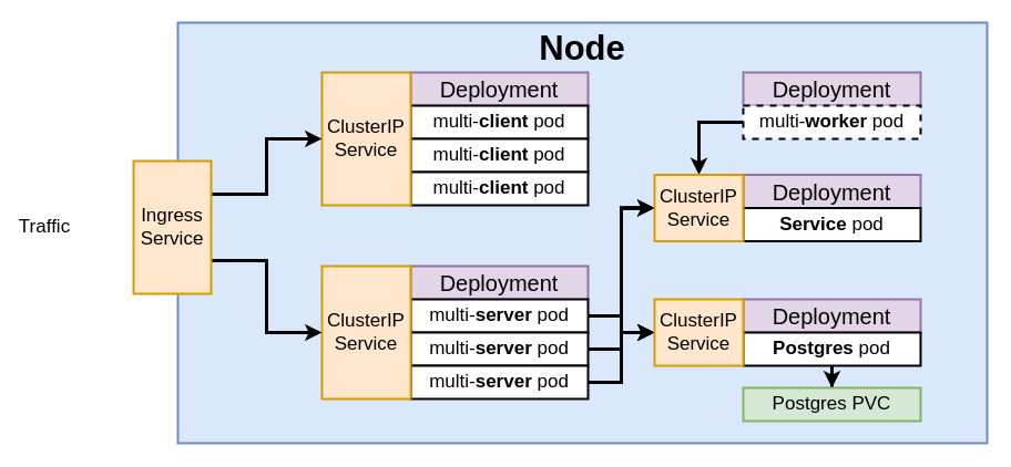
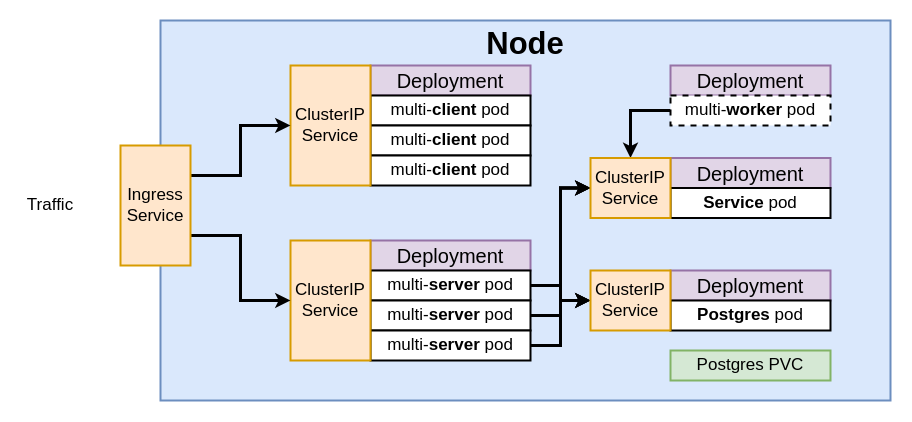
  <mxCell id="0" />
  <mxCell id="1" parent="0" />
  <mxCell id="2" value="Node&lt;br style=&quot;font-size: 31px;&quot;&gt;&lt;br style=&quot;font-size: 31px;&quot;&gt;&lt;br style=&quot;font-size: 31px;&quot;&gt;&lt;br style=&quot;font-size: 31px;&quot;&gt;&lt;br style=&quot;font-size: 31px;&quot;&gt;&lt;br style=&quot;font-size: 31px;&quot;&gt;&lt;br style=&quot;font-size: 31px;&quot;&gt;&lt;br style=&quot;font-size: 31px;&quot;&gt;&lt;br style=&quot;font-size: 31px;&quot;&gt;&lt;br style=&quot;font-size: 31px;&quot;&gt;" style="rounded=0;whiteSpace=wrap;html=1;strokeWidth=2;fontSize=31;align=center;fillColor=#dae8fc;strokeColor=#6c8ebf;fontStyle=1" vertex="1" parent="1"><mxGeometry x="160" y="20" width="730" height="380" as="geometry" /></mxCell>
  <mxCell id="3" value="Deployment" style="rounded=0;whiteSpace=wrap;html=1;strokeWidth=2;fontSize=20;align=center;fillColor=#e1d5e7;strokeColor=#9673a6;" vertex="1" parent="1"><mxGeometry x="370" y="65" width="160" height="30" as="geometry" /></mxCell>
  <mxCell id="4" value="multi-&lt;b&gt;client&lt;/b&gt; pod" style="rounded=0;whiteSpace=wrap;html=1;strokeWidth=2;fontSize=17;align=center;fillColor=#ffffff;strokeColor=#000000;" vertex="1" parent="1"><mxGeometry x="370" y="95" width="160" height="30" as="geometry" /></mxCell>
  <mxCell id="5" value="multi-&lt;b&gt;client&lt;/b&gt; pod" style="rounded=0;whiteSpace=wrap;html=1;strokeWidth=2;fontSize=17;align=center;fillColor=#ffffff;strokeColor=#000000;" vertex="1" parent="1"><mxGeometry x="370" y="125" width="160" height="30" as="geometry" /></mxCell>
  <mxCell id="6" value="multi-&lt;b&gt;client&lt;/b&gt; pod" style="rounded=0;whiteSpace=wrap;html=1;strokeWidth=2;fontSize=17;align=center;fillColor=#ffffff;strokeColor=#000000;" vertex="1" parent="1"><mxGeometry x="370" y="155" width="160" height="30" as="geometry" /></mxCell>
  <mxCell id="7" value="Deployment" style="rounded=0;whiteSpace=wrap;html=1;strokeWidth=2;fontSize=20;align=center;fillColor=#e1d5e7;strokeColor=#9673a6;" vertex="1" parent="1"><mxGeometry x="370" y="240" width="160" height="30" as="geometry" /></mxCell>
  <mxCell id="8" style="edgeStyle=orthogonalEdgeStyle;rounded=0;html=1;exitX=1;exitY=0.5;jettySize=auto;orthogonalLoop=1;strokeWidth=3;fontSize=30;" edge="1" parent="1" source="10" target="33"><mxGeometry relative="1" as="geometry" /></mxCell>
  <mxCell id="9" style="edgeStyle=orthogonalEdgeStyle;rounded=0;html=1;exitX=1;exitY=0.5;entryX=0;entryY=0.5;jettySize=auto;orthogonalLoop=1;strokeWidth=3;fontSize=30;" edge="1" parent="1" source="10" target="32"><mxGeometry relative="1" as="geometry" /></mxCell>
  <mxCell id="10" value="multi-&lt;b&gt;server&lt;/b&gt; pod" style="rounded=0;whiteSpace=wrap;html=1;strokeWidth=2;fontSize=17;align=center;fillColor=#ffffff;strokeColor=#000000;" vertex="1" parent="1"><mxGeometry x="370" y="270" width="160" height="30" as="geometry" /></mxCell>
  <mxCell id="11" style="edgeStyle=orthogonalEdgeStyle;rounded=0;html=1;exitX=1;exitY=0.5;entryX=0;entryY=0.5;jettySize=auto;orthogonalLoop=1;strokeWidth=3;fontSize=30;" edge="1" parent="1" source="13" target="33"><mxGeometry relative="1" as="geometry" /></mxCell>
  <mxCell id="12" style="edgeStyle=orthogonalEdgeStyle;rounded=0;html=1;exitX=1;exitY=0.5;entryX=0;entryY=0.5;jettySize=auto;orthogonalLoop=1;strokeWidth=3;fontSize=30;" edge="1" parent="1" source="13" target="32"><mxGeometry relative="1" as="geometry" /></mxCell>
  <mxCell id="13" value="multi-&lt;b&gt;server&lt;/b&gt; pod" style="rounded=0;whiteSpace=wrap;html=1;strokeWidth=2;fontSize=17;align=center;fillColor=#ffffff;strokeColor=#000000;" vertex="1" parent="1"><mxGeometry x="370" y="300" width="160" height="30" as="geometry" /></mxCell>
  <mxCell id="14" style="edgeStyle=orthogonalEdgeStyle;rounded=0;html=1;exitX=1;exitY=0.5;entryX=0;entryY=0.5;jettySize=auto;orthogonalLoop=1;strokeWidth=3;fontSize=30;" edge="1" parent="1" source="16" target="33"><mxGeometry relative="1" as="geometry" /></mxCell>
  <mxCell id="15" style="edgeStyle=orthogonalEdgeStyle;rounded=0;html=1;exitX=1;exitY=0.5;entryX=0;entryY=0.5;jettySize=auto;orthogonalLoop=1;strokeWidth=3;fontSize=30;" edge="1" parent="1" source="16" target="32"><mxGeometry relative="1" as="geometry" /></mxCell>
  <mxCell id="16" value="multi-&lt;b&gt;server&lt;/b&gt; pod" style="rounded=0;whiteSpace=wrap;html=1;strokeWidth=2;fontSize=17;align=center;fillColor=#ffffff;strokeColor=#000000;" vertex="1" parent="1"><mxGeometry x="370" y="330" width="160" height="30" as="geometry" /></mxCell>
  <mxCell id="17" value="Deployment" style="rounded=0;whiteSpace=wrap;html=1;strokeWidth=2;fontSize=20;align=center;fillColor=#e1d5e7;strokeColor=#9673a6;" vertex="1" parent="1"><mxGeometry x="670" y="65" width="160" height="30" as="geometry" /></mxCell>
  <mxCell id="18" style="edgeStyle=orthogonalEdgeStyle;rounded=0;html=1;exitX=0;exitY=0.5;entryX=0.5;entryY=0;jettySize=auto;orthogonalLoop=1;strokeWidth=3;fontSize=30;" edge="1" parent="1" source="19" target="32"><mxGeometry relative="1" as="geometry" /></mxCell>
  <mxCell id="19" value="multi-&lt;b&gt;worker&lt;/b&gt; pod" style="rounded=0;whiteSpace=wrap;html=1;strokeWidth=2;fontSize=17;align=center;fillColor=#ffffff;strokeColor=#000000;dashed=1;" vertex="1" parent="1"><mxGeometry x="670" y="95" width="160" height="30" as="geometry" /></mxCell>
  <mxCell id="20" value="ClusterIP&lt;br&gt;Service" style="rounded=0;whiteSpace=wrap;html=1;strokeWidth=2;fontSize=17;align=center;fillColor=#ffe6cc;strokeColor=#d79b00;" vertex="1" parent="1"><mxGeometry x="290" y="65" width="80" height="120" as="geometry" /></mxCell>
  <mxCell id="21" value="ClusterIP&lt;br&gt;Service" style="rounded=0;whiteSpace=wrap;html=1;strokeWidth=2;fontSize=17;align=center;fillColor=#ffe6cc;strokeColor=#d79b00;" vertex="1" parent="1"><mxGeometry x="290" y="240" width="80" height="120" as="geometry" /></mxCell>
  <mxCell id="22" style="edgeStyle=orthogonalEdgeStyle;rounded=0;html=1;exitX=1;exitY=0.25;jettySize=auto;orthogonalLoop=1;strokeWidth=3;fontSize=17;" edge="1" parent="1" source="24" target="20"><mxGeometry relative="1" as="geometry" /></mxCell>
  <mxCell id="23" style="edgeStyle=orthogonalEdgeStyle;rounded=0;html=1;exitX=1;exitY=0.75;jettySize=auto;orthogonalLoop=1;strokeWidth=3;fontSize=17;" edge="1" parent="1" source="24" target="21"><mxGeometry relative="1" as="geometry" /></mxCell>
  <mxCell id="24" value="Ingress Service" style="rounded=0;whiteSpace=wrap;html=1;strokeWidth=2;fontSize=17;align=center;fillColor=#ffe6cc;strokeColor=#d79b00;" vertex="1" parent="1"><mxGeometry x="120" y="145" width="70" height="120" as="geometry" /></mxCell>
- <mxCell id="25" value="Traffic" style="text;html=1;strokeColor=none;fillColor=none;align=center;verticalAlign=middle;whiteSpace=wrap;rounded=0;fontSize=17;" vertex="1" parent="1"><mxGeometry x="10" y="192.5" width="60" height="25" as="geometry" /></mxCell>
+ <mxCell id="25" value="Traffic" style="text;html=1;strokeColor=none;fillColor=none;align=center;verticalAlign=middle;whiteSpace=wrap;rounded=0;fontSize=17;" vertex="1" parent="1"><mxGeometry x="20" y="192.5" width="60" height="25" as="geometry" /></mxCell>
  <mxCell id="26" value="Deployment" style="rounded=0;whiteSpace=wrap;html=1;strokeWidth=2;fontSize=20;align=center;fillColor=#e1d5e7;strokeColor=#9673a6;" vertex="1" parent="1"><mxGeometry x="670" y="157.5" width="160" height="30" as="geometry" /></mxCell>
  <mxCell id="27" value="&lt;b&gt;Service&lt;/b&gt; pod" style="rounded=0;whiteSpace=wrap;html=1;strokeWidth=2;fontSize=17;align=center;fillColor=#ffffff;strokeColor=#000000;" vertex="1" parent="1"><mxGeometry x="670" y="187.5" width="160" height="30" as="geometry" /></mxCell>
  <mxCell id="28" value="Deployment" style="rounded=0;whiteSpace=wrap;html=1;strokeWidth=2;fontSize=20;align=center;fillColor=#e1d5e7;strokeColor=#9673a6;" vertex="1" parent="1"><mxGeometry x="670" y="270" width="160" height="30" as="geometry" /></mxCell>
- <mxCell id="29" style="edgeStyle=orthogonalEdgeStyle;rounded=0;html=1;exitX=0.5;exitY=1;jettySize=auto;orthogonalLoop=1;strokeWidth=3;fontSize=17;" edge="1" parent="1" source="30" target="31"><mxGeometry relative="1" as="geometry" /></mxCell>
  <mxCell id="30" value="&lt;b&gt;Postgres&lt;/b&gt; pod" style="rounded=0;whiteSpace=wrap;html=1;strokeWidth=2;fontSize=17;align=center;fillColor=#ffffff;strokeColor=#000000;" vertex="1" parent="1"><mxGeometry x="670" y="300" width="160" height="30" as="geometry" /></mxCell>
  <mxCell id="31" value="Postgres PVC" style="rounded=0;whiteSpace=wrap;html=1;strokeWidth=2;fontSize=17;align=center;fillColor=#d5e8d4;strokeColor=#82b366;" vertex="1" parent="1"><mxGeometry x="670" y="350" width="160" height="30" as="geometry" /></mxCell>
  <mxCell id="32" value="ClusterIP&lt;br&gt;Service" style="rounded=0;whiteSpace=wrap;html=1;strokeWidth=2;fontSize=17;align=center;fillColor=#ffe6cc;strokeColor=#d79b00;" vertex="1" parent="1"><mxGeometry x="590" y="157.5" width="80" height="60" as="geometry" /></mxCell>
  <mxCell id="33" value="ClusterIP&lt;br&gt;Service" style="rounded=0;whiteSpace=wrap;html=1;strokeWidth=2;fontSize=17;align=center;fillColor=#ffe6cc;strokeColor=#d79b00;" vertex="1" parent="1"><mxGeometry x="590" y="270" width="80" height="60" as="geometry" /></mxCell>
  <mxCell id="34" style="edgeStyle=orthogonalEdgeStyle;rounded=0;html=1;exitX=0.75;exitY=1;entryX=0.75;entryY=1;jettySize=auto;orthogonalLoop=1;strokeWidth=3;fontSize=17;" edge="1" parent="1" source="32" target="32"><mxGeometry relative="1" as="geometry" /></mxCell>
